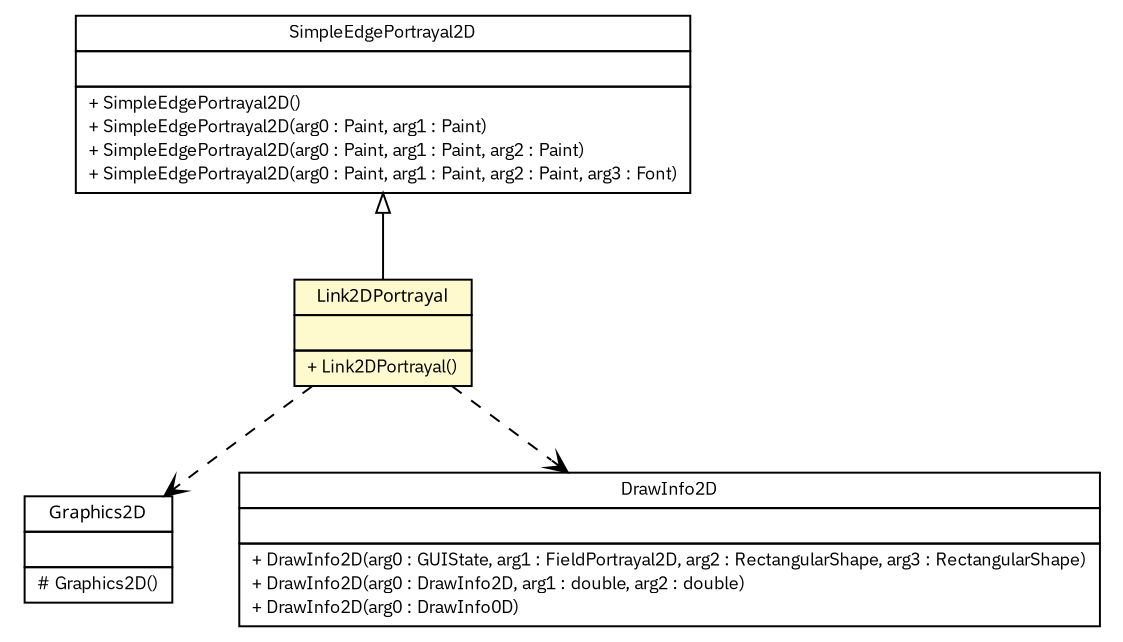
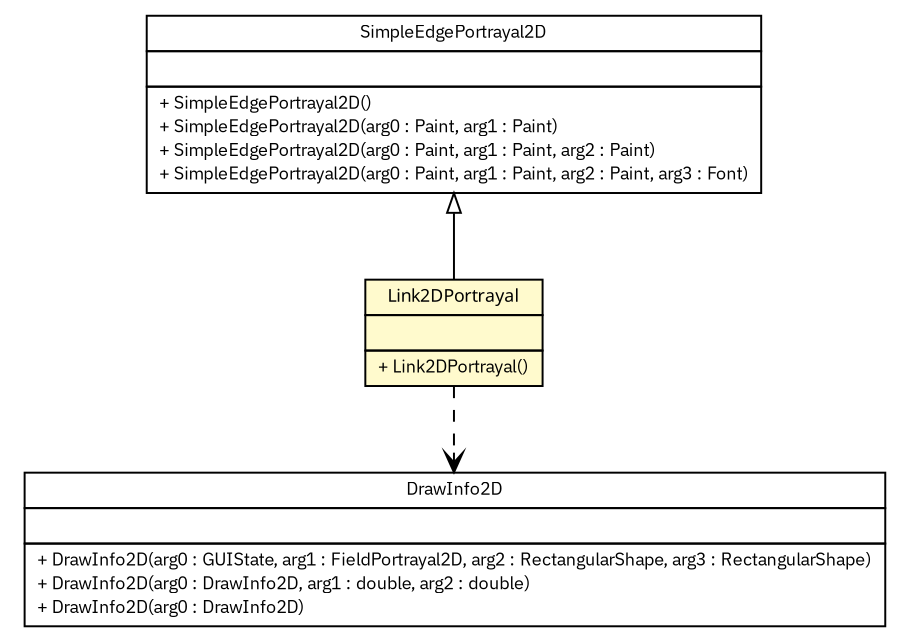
  digraph {
    fontname="IBM Plex Sans"
    nodesep=0.25
    ranksep=0.5
    node [fontcolor=black fontname="IBM Plex Sans" fontsize=9.0 shape=plaintext]
    edge [arrowhead=open color=black fontcolor=black fontname="IBM Plex Sans" fontsize=10.0 headport=p labelfontname=arial labelfontsize=10 style=dashed tailport=p]
    n1 [label=<<table title="es.upm.dit.gsi.shanks.model.element.link.portrayal.Link2DPortrayal" border="0" cellborder="1" cellspacing="0" cellpadding="2" port="p" bgcolor="lemonChiffon" href="./Link2DPortrayal.html"> 		<tr><td><table border="0" cellspacing="0" cellpadding="1"> <tr><td align="center" balign="center"><font face="ariali"> Link2DPortrayal </font></td></tr> 		</table></td></tr> 		<tr><td><table border="0" cellspacing="0" cellpadding="1"> <tr><td align="left" balign="left">  </td></tr> 		</table></td></tr> 		<tr><td><table border="0" cellspacing="0" cellpadding="1"> <tr><td align="left" balign="left"> + Link2DPortrayal() </td></tr> 		</table></td></tr> 		</table>>]
-   n2 [label=<<table title="java.awt.Graphics2D" border="0" cellborder="1" cellspacing="0" cellpadding="2" port="p" href="http://java.sun.com/j2se/1.4.2/docs/api/java/awt/Graphics2D.html"> 		<tr><td><table border="0" cellspacing="0" cellpadding="1"> <tr><td align="center" balign="center"><font face="ariali"> Graphics2D </font></td></tr> 		</table></td></tr> 		<tr><td><table border="0" cellspacing="0" cellpadding="1"> <tr><td align="left" balign="left">  </td></tr> 		</table></td></tr> 		<tr><td><table border="0" cellspacing="0" cellpadding="1"> <tr><td align="left" balign="left"> # Graphics2D() </td></tr> 		</table></td></tr> 		</table>>]
-   n3 [label=<<table title="sim.portrayal.DrawInfo2D" border="0" cellborder="1" cellspacing="0" cellpadding="2" port="p" href="http://java.sun.com/j2se/1.4.2/docs/api/sim/portrayal/DrawInfo2D.html"> 		<tr><td><table border="0" cellspacing="0" cellpadding="1"> <tr><td align="center" balign="center"> DrawInfo2D </td></tr> 		</table></td></tr> 		<tr><td><table border="0" cellspacing="0" cellpadding="1"> <tr><td align="left" balign="left">  </td></tr> 		</table></td></tr> 		<tr><td><table border="0" cellspacing="0" cellpadding="1"> <tr><td align="left" balign="left"> + DrawInfo2D(arg0 : GUIState, arg1 : FieldPortrayal2D, arg2 : RectangularShape, arg3 : RectangularShape) </td></tr> <tr><td align="left" balign="left"> + DrawInfo2D(arg0 : DrawInfo2D, arg1 : double, arg2 : double) </td></tr> <tr><td align="left" balign="left"> + DrawInfo2D(arg0 : DrawInfo0D) </td></tr> 		</table></td></tr> 		</table>>]
+   n3 [label=<<table title="sim.portrayal.DrawInfo2D" border="0" cellborder="1" cellspacing="0" cellpadding="2" port="p" href="http://java.sun.com/j2se/1.4.2/docs/api/sim/portrayal/DrawInfo2D.html"> 		<tr><td><table border="0" cellspacing="0" cellpadding="1"> <tr><td align="center" balign="center"> DrawInfo2D </td></tr> 		</table></td></tr> 		<tr><td><table border="0" cellspacing="0" cellpadding="1"> <tr><td align="left" balign="left">  </td></tr> 		</table></td></tr> 		<tr><td><table border="0" cellspacing="0" cellpadding="1"> <tr><td align="left" balign="left"> + DrawInfo2D(arg0 : GUIState, arg1 : FieldPortrayal2D, arg2 : RectangularShape, arg3 : RectangularShape) </td></tr> <tr><td align="left" balign="left"> + DrawInfo2D(arg0 : DrawInfo2D, arg1 : double, arg2 : double) </td></tr> <tr><td align="left" balign="left"> + DrawInfo2D(arg0 : DrawInfo2D) </td></tr> 		</table></td></tr> 		</table>>]
    n4 [label=<<table title="sim.portrayal.network.SimpleEdgePortrayal2D" border="0" cellborder="1" cellspacing="0" cellpadding="2" port="p" href="http://java.sun.com/j2se/1.4.2/docs/api/sim/portrayal/network/SimpleEdgePortrayal2D.html"> 		<tr><td><table border="0" cellspacing="0" cellpadding="1"> <tr><td align="center" balign="center"> SimpleEdgePortrayal2D </td></tr> 		</table></td></tr> 		<tr><td><table border="0" cellspacing="0" cellpadding="1"> <tr><td align="left" balign="left">  </td></tr> 		</table></td></tr> 		<tr><td><table border="0" cellspacing="0" cellpadding="1"> <tr><td align="left" balign="left"> + SimpleEdgePortrayal2D() </td></tr> <tr><td align="left" balign="left"> + SimpleEdgePortrayal2D(arg0 : Paint, arg1 : Paint) </td></tr> <tr><td align="left" balign="left"> + SimpleEdgePortrayal2D(arg0 : Paint, arg1 : Paint, arg2 : Paint) </td></tr> <tr><td align="left" balign="left"> + SimpleEdgePortrayal2D(arg0 : Paint, arg1 : Paint, arg2 : Paint, arg3 : Font) </td></tr> 		</table></td></tr> 		</table>>]
-   n1 -> n2
    n1 -> n3
    n4 -> n1 [arrowtail=empty dir=back fontsize=10 arrowhead="" color="" fontcolor="" style=""]
  }
